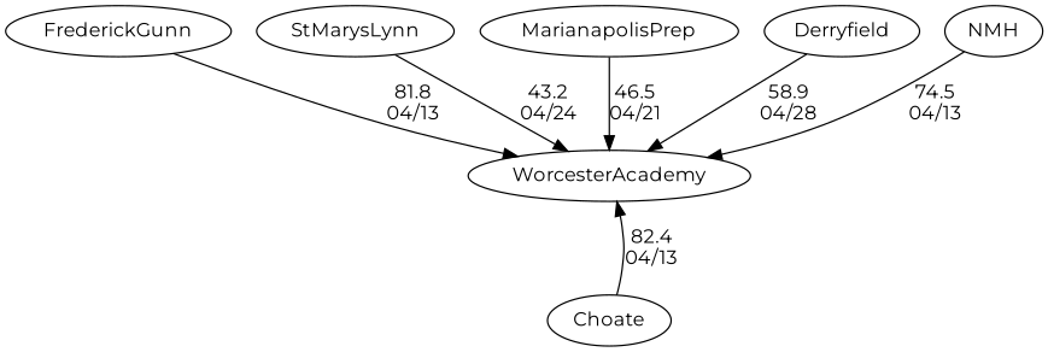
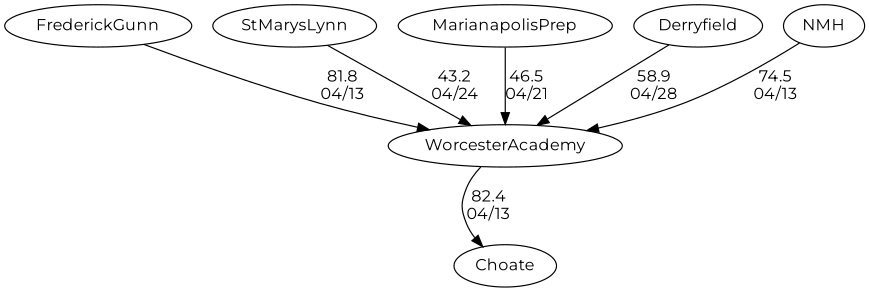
  digraph {
    fontname=Montserrat
    node [fontname=Montserrat]
    edge [fontname=Montserrat random=random]
    FrederickGunn
    WorcesterAcademy
    StMarysLynn
    MarianapolisPrep
    Derryfield
    NMH
    Choate
    FrederickGunn -> WorcesterAcademy [label="81.8\n04/13" weight=19]
    StMarysLynn -> WorcesterAcademy [label="43.2\n04/24" weight=57]
    MarianapolisPrep -> WorcesterAcademy [label="46.5\n04/21" weight=54]
    Derryfield -> WorcesterAcademy [label="58.9\n04/28" weight=42]
    NMH -> WorcesterAcademy [label="74.5\n04/13" weight=26]
-   Choate -> WorcesterAcademy [label="82.4\n04/13" weight=18]
+   WorcesterAcademy -> Choate [label="82.4\n04/13" weight=18]
  }
